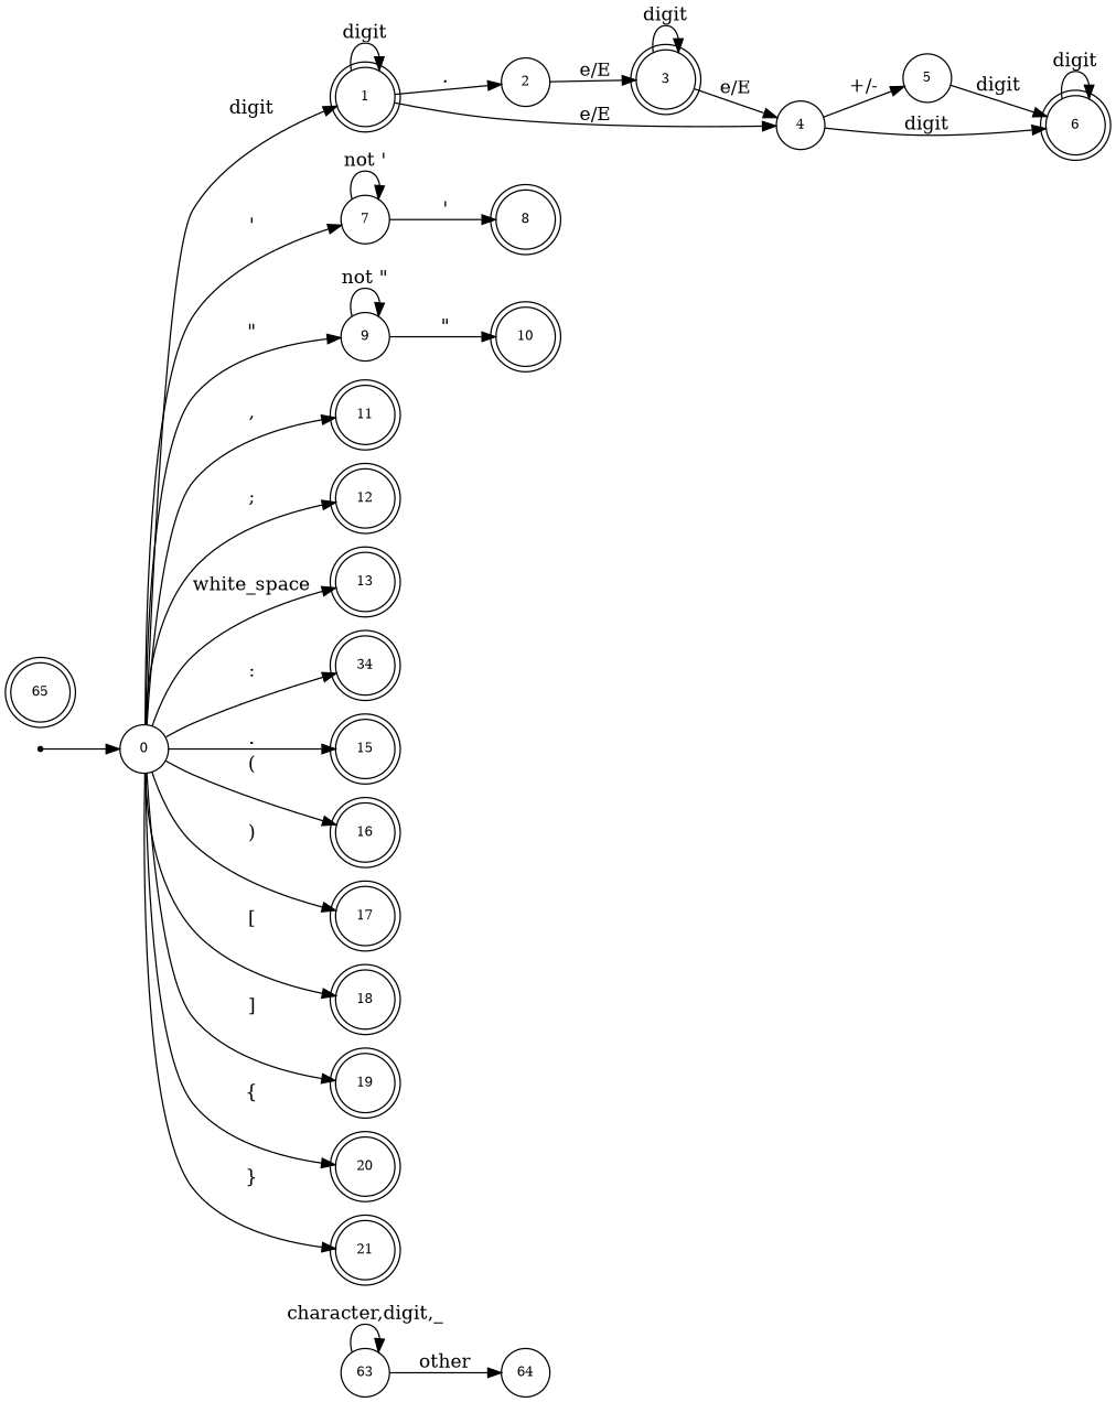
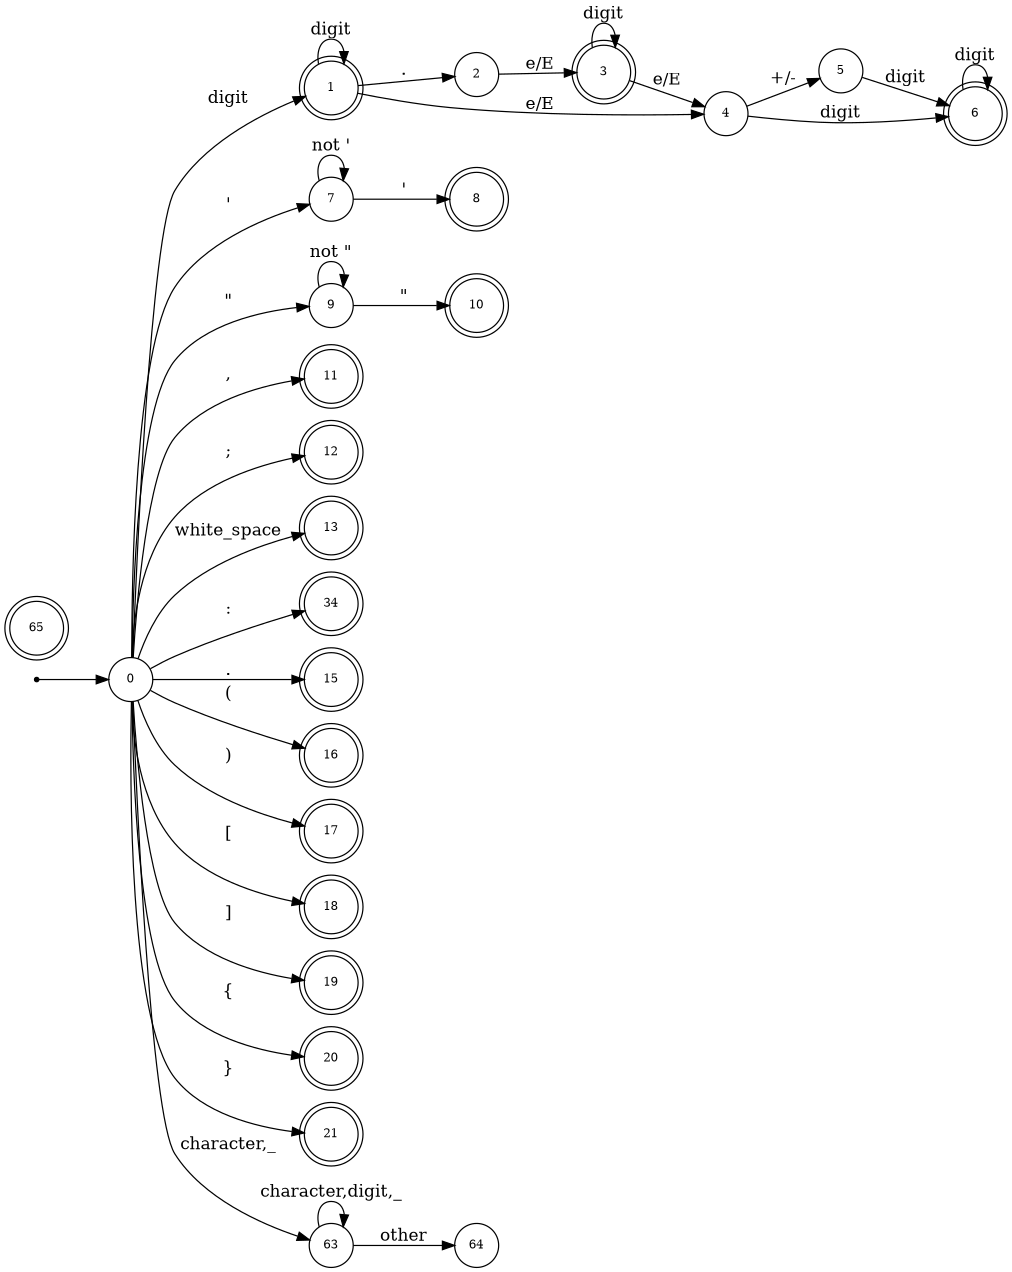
  digraph {
    rankdir=LR
    node [shape=doublecircle fontsize=10]
    start [shape=point fontsize=""]
    n2 [label=0 shape=circle]
    n3 [label=1]
    n4 [label=7 shape=circle]
    n5 [label=9 shape=circle]
    n6 [label=11]
    n7 [label=12]
    n8 [label=13]
    n9 [label=34]
    n10 [label=15]
    n11 [label=16]
    n12 [label=17]
    n13 [label=18]
    n14 [label=19]
    n15 [label=20]
    n16 [label=21]
    n17 [label=63 shape=circle]
    n18 [label=2 shape=circle]
    n19 [label=4 shape=circle]
    n20 [label=8]
    n21 [label=10]
    n22 [label=64 shape=circle]
    n23 [label=3]
    n24 [label=5 shape=circle]
    n25 [label=6]
    n26 [label=65]
    start -> n2
    n2 -> n3 [label=digit]
    n2 -> n4 [label="'"]
    n2 -> n5 [label="\""]
    n2 -> n6 [label=","]
    n2 -> n7 [label=";"]
    n2 -> n8 [label=white_space]
    n2 -> n9 [label=":"]
    n2 -> n10 [label="."]
    n2 -> n11 [label="("]
    n2 -> n12 [label=")"]
    n2 -> n13 [label="["]
    n2 -> n14 [label="]"]
    n2 -> n15 [label="{"]
    n2 -> n16 [label="}"]
+   n2 -> n17 [label="character,_"]
    n3 -> n3 [label=digit]
    n3 -> n18 [label="."]
    n3 -> n19 [label="e/E"]
    n4 -> n4 [label="not '"]
    n4 -> n20 [label="'"]
    n5 -> n5 [label="not \""]
    n5 -> n21 [label="\""]
    n17 -> n17 [label="character,digit,_"]
    n17 -> n22 [label=other]
    n18 -> n23 [label="e/E"]
    n19 -> n24 [label="+/-"]
    n19 -> n25 [label=digit]
    n23 -> n19 [label="e/E"]
    n23 -> n23 [label=digit]
    n24 -> n25 [label=digit]
    n25 -> n25 [label=digit]
  }
